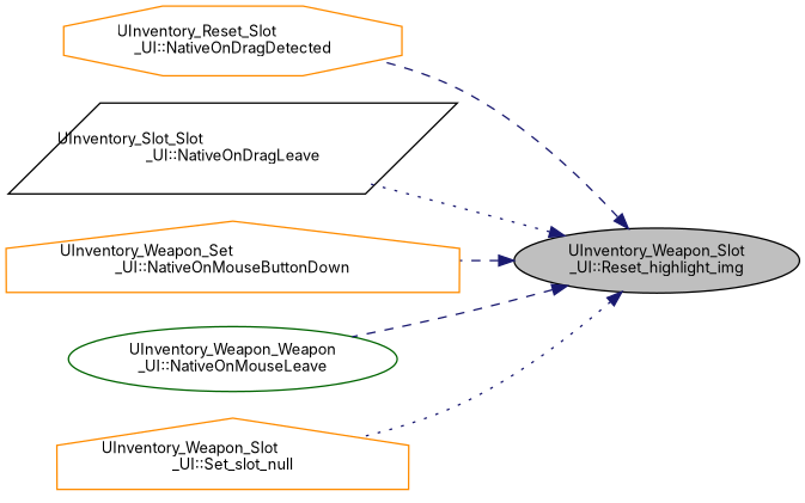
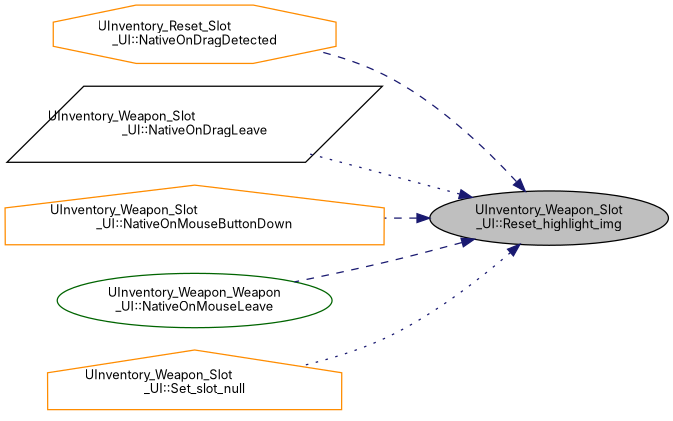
  digraph {
    fontname=Inter
    rankdir=RL
    node [color=darkorange fillcolor=white fontname=Inter fontsize=10 shape=ellipse style=filled]
    edge [color=midnightblue dir=back fontname=Inter fontsize=10 labelfontname=Helvetica labelfontsize=10 style=dashed]
    n1 [color=black fillcolor=grey75 fontcolor=black height=0.2 label="UInventory_Weapon_Slot\l_UI::Reset_highlight_img" width=0.4]
    n2 [height=0.2 label="UInventory_Reset_Slot\l_UI::NativeOnDragDetected" shape=octagon width=0.4]
-   n3 [color=black height=0.2 label="UInventory_Slot_Slot\l_UI::NativeOnDragLeave" shape=parallelogram width=0.4]
-   n4 [height=0.2 label="UInventory_Weapon_Set\l_UI::NativeOnMouseButtonDown" shape=house width=0.4]
+   n3 [color=black height=0.2 label="UInventory_Weapon_Slot\l_UI::NativeOnDragLeave" shape=parallelogram width=0.4]
+   n4 [height=0.2 label="UInventory_Weapon_Slot\l_UI::NativeOnMouseButtonDown" shape=house width=0.4]
    n5 [color=darkgreen height=0.2 label="UInventory_Weapon_Weapon\l_UI::NativeOnMouseLeave" width=0.4]
    n6 [height=0.2 label="UInventory_Weapon_Slot\l_UI::Set_slot_null" shape=house width=0.4]
    n1 -> n2
    n1 -> n3 [style=dotted]
    n1 -> n4
    n1 -> n5
    n1 -> n6 [style=dotted]
  }
